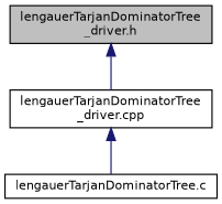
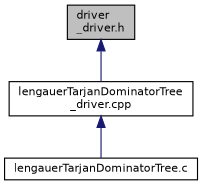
  digraph {
    node [color=black fillcolor=white fontname=Helvetica fontsize=10 shape=record style=filled]
    edge [color=midnightblue dir=back fontname=Helvetica fontsize=10 labelfontname=Helvetica labelfontsize=10 style=solid]
-   n1 [fillcolor=grey75 fontcolor=black height=0.2 label="lengauerTarjanDominatorTree\l_driver.h" width=0.4]
+   n1 [fillcolor=grey75 fontcolor=black height=0.2 label="driver\l_driver.h" width=0.4]
    n2 [height=0.2 label="lengauerTarjanDominatorTree\l_driver.cpp" width=0.4]
    n3 [height=0.2 label="lengauerTarjanDominatorTree.c" width=0.4]
    n1 -> n2
    n2 -> n3
  }
